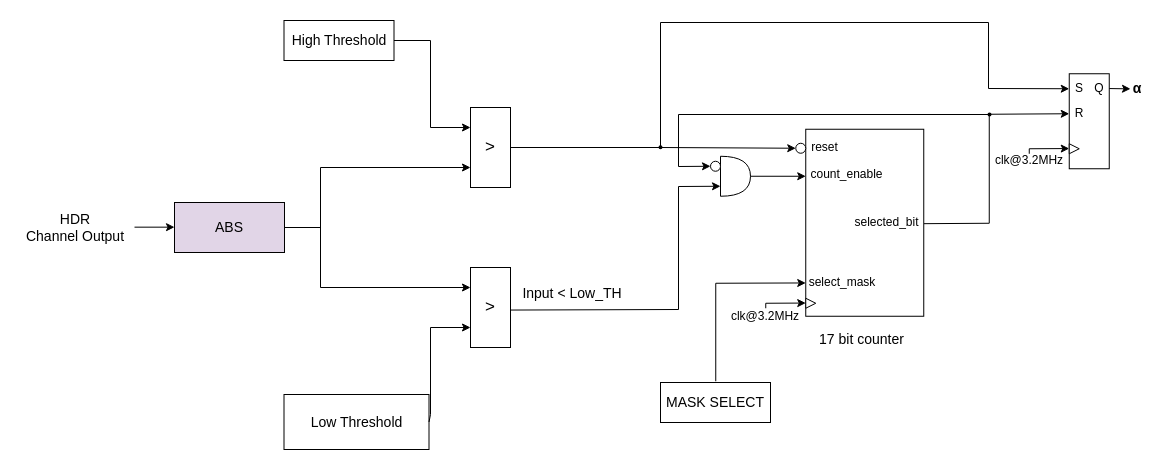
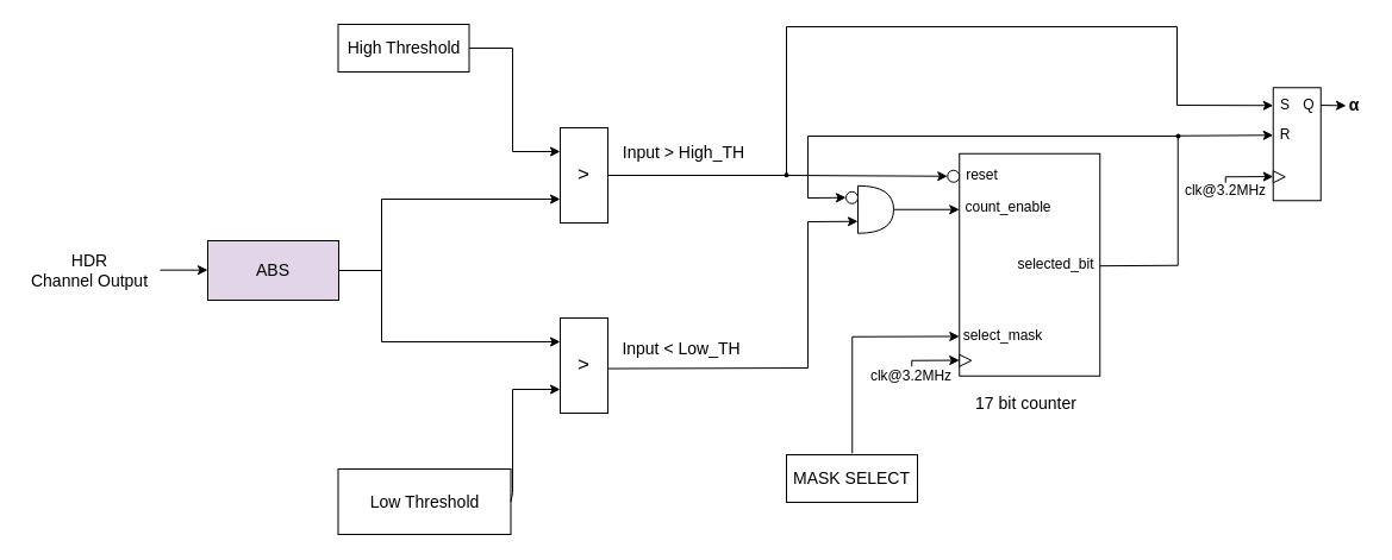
  <mxCell id="0" />
  <mxCell id="1" parent="0" />
  <mxCell id="2" value="&lt;font style=&quot;font-size: 14px;&quot;&gt;Low Threshold&lt;/font&gt;" style="rounded=0;whiteSpace=wrap;html=1;" vertex="1" parent="1"><mxGeometry x="283.5" y="394" width="145" height="55" as="geometry" /></mxCell>
  <mxCell id="3" value="&lt;font style=&quot;font-size: 14px;&quot;&gt;High Threshold&lt;/font&gt;" style="rounded=0;whiteSpace=wrap;html=1;" vertex="1" parent="1"><mxGeometry x="283.5" y="20" width="110" height="40" as="geometry" /></mxCell>
  <mxCell id="4" value="&lt;font style=&quot;font-size: 14px;&quot;&gt;ABS&lt;/font&gt;" style="rounded=0;whiteSpace=wrap;html=1;fillColor=#e1d5e7;" vertex="1" parent="1"><mxGeometry x="174" y="202" width="110" height="50" as="geometry" /></mxCell>
  <mxCell id="5" value="&lt;font style=&quot;font-size: 17px;&quot;&gt;&amp;gt;&lt;/font&gt;" style="rounded=0;whiteSpace=wrap;html=1;" vertex="1" parent="1"><mxGeometry x="470" y="107" width="40" height="80" as="geometry" /></mxCell>
  <mxCell id="6" value="&lt;font style=&quot;font-size: 17px;&quot;&gt;&amp;gt;&lt;/font&gt;" style="rounded=0;whiteSpace=wrap;html=1;" vertex="1" parent="1"><mxGeometry x="470" y="267" width="40" height="80" as="geometry" /></mxCell>
  <mxCell id="7" value="" style="endArrow=classic;html=1;rounded=0;exitX=1;exitY=0.5;exitDx=0;exitDy=0;entryX=0;entryY=0.75;entryDx=0;entryDy=0;" edge="1" parent="1" source="4" target="5"><mxGeometry width="50" height="50" relative="1" as="geometry"><mxPoint x="360" y="272" as="sourcePoint" /><mxPoint x="410" y="222" as="targetPoint" /><Array as="points"><mxPoint x="320" y="227" /><mxPoint x="320" y="167" /></Array></mxGeometry></mxCell>
  <mxCell id="8" value="" style="endArrow=classic;html=1;rounded=0;entryX=0;entryY=0.25;entryDx=0;entryDy=0;" edge="1" parent="1" target="6"><mxGeometry width="50" height="50" relative="1" as="geometry"><mxPoint x="320" y="222" as="sourcePoint" /><mxPoint x="410" y="222" as="targetPoint" /><Array as="points"><mxPoint x="320" y="287" /></Array></mxGeometry></mxCell>
  <mxCell id="9" value="" style="endArrow=classic;html=1;rounded=0;exitX=1;exitY=0.5;exitDx=0;exitDy=0;entryX=0;entryY=0.25;entryDx=0;entryDy=0;" edge="1" parent="1" source="3" target="5"><mxGeometry width="50" height="50" relative="1" as="geometry"><mxPoint x="360" y="272" as="sourcePoint" /><mxPoint x="410" y="222" as="targetPoint" /><Array as="points"><mxPoint x="430" y="40" /><mxPoint x="430" y="127" /></Array></mxGeometry></mxCell>
  <mxCell id="10" value="" style="endArrow=classic;html=1;rounded=0;exitX=1;exitY=0.5;exitDx=0;exitDy=0;entryX=0;entryY=0.75;entryDx=0;entryDy=0;" edge="1" parent="1" source="2" target="6"><mxGeometry width="50" height="50" relative="1" as="geometry"><mxPoint x="360" y="272" as="sourcePoint" /><mxPoint x="410" y="222" as="targetPoint" /><Array as="points"><mxPoint x="430" y="414" /><mxPoint x="430" y="327" /></Array></mxGeometry></mxCell>
  <mxCell id="11" value="" style="endArrow=classic;html=1;rounded=0;" edge="1" parent="1"><mxGeometry width="50" height="50" relative="1" as="geometry"><mxPoint x="134" y="226.66" as="sourcePoint" /><mxPoint x="174" y="226.66" as="targetPoint" /></mxGeometry></mxCell>
  <mxCell id="12" value="&lt;font style=&quot;font-size: 14px;&quot;&gt;HDR&lt;/font&gt;&lt;div&gt;&lt;font style=&quot;font-size: 14px;&quot;&gt;Channel&amp;nbsp;&lt;/font&gt;&lt;span style=&quot;font-size: 14px; background-color: initial;&quot;&gt;Output&lt;/span&gt;&lt;/div&gt;" style="text;html=1;align=center;verticalAlign=middle;whiteSpace=wrap;rounded=0;" vertex="1" parent="1"><mxGeometry x="20" y="197" width="110" height="60" as="geometry" /></mxCell>
  <mxCell id="13" value="" style="endArrow=classic;html=1;rounded=0;exitX=1;exitY=0.5;exitDx=0;exitDy=0;entryX=0;entryY=0.5;entryDx=0;entryDy=0;" edge="1" parent="1" source="5" target="31"><mxGeometry width="50" height="50" relative="1" as="geometry"><mxPoint x="388" y="147" as="sourcePoint" /><mxPoint x="1068.75" y="20.25" as="targetPoint" /><Array as="points"><mxPoint x="660" y="147" /><mxPoint x="660" y="22" /><mxPoint x="988" y="22" /><mxPoint x="988" y="88" /></Array></mxGeometry></mxCell>
+ <mxCell id="14" value="&lt;font style=&quot;font-size: 14px;&quot;&gt;&amp;nbsp;Input &amp;gt;&amp;nbsp;&lt;/font&gt;&lt;span style=&quot;font-size: 14px;&quot;&gt;High_TH&lt;/span&gt;" style="text;html=1;align=center;verticalAlign=middle;whiteSpace=wrap;rounded=0;" vertex="1" parent="1"><mxGeometry x="517" y="113.25" width="110" height="30" as="geometry" /></mxCell>
  <mxCell id="15" value="" style="endArrow=classic;html=1;rounded=0;exitX=1.002;exitY=0.532;exitDx=0;exitDy=0;entryX=0;entryY=0.75;entryDx=0;entryDy=0;entryPerimeter=0;exitPerimeter=0;" edge="1" parent="1" source="6" target="37"><mxGeometry width="50" height="50" relative="1" as="geometry"><mxPoint x="388" y="309" as="sourcePoint" /><mxPoint x="588" y="309" as="targetPoint" /><Array as="points"><mxPoint x="678" y="309" /><mxPoint x="678" y="186" /></Array></mxGeometry></mxCell>
  <mxCell id="16" value="&lt;font style=&quot;font-size: 14px;&quot;&gt;Input &amp;lt; Low_TH&lt;/font&gt;" style="text;html=1;align=center;verticalAlign=middle;whiteSpace=wrap;rounded=0;" vertex="1" parent="1"><mxGeometry x="517" y="277.75" width="110" height="30" as="geometry" /></mxCell>
  <mxCell id="17" value="" style="rounded=0;whiteSpace=wrap;html=1;" vertex="1" parent="1"><mxGeometry x="805.25" y="128.75" width="118" height="187" as="geometry" /></mxCell>
  <mxCell id="18" value="" style="triangle;whiteSpace=wrap;html=1;" vertex="1" parent="1"><mxGeometry x="805.25" y="297.75" width="10" height="10" as="geometry" /></mxCell>
  <mxCell id="19" value="" style="endArrow=classic;html=1;rounded=0;exitX=0.5;exitY=0;exitDx=0;exitDy=0;" edge="1" parent="1" source="20"><mxGeometry width="50" height="50" relative="1" as="geometry"><mxPoint x="763.25" y="301.75" as="sourcePoint" /><mxPoint x="805.25" y="302.55" as="targetPoint" /><Array as="points"><mxPoint x="765.25" y="302.75" /></Array></mxGeometry></mxCell>
  <mxCell id="20" value="clk@3.2MHz" style="text;html=1;align=center;verticalAlign=middle;whiteSpace=wrap;rounded=0;" vertex="1" parent="1"><mxGeometry x="715.25" y="307.75" width="100" height="16.5" as="geometry" /></mxCell>
  <mxCell id="21" value="" style="endArrow=classic;html=1;rounded=0;" edge="1" parent="1"><mxGeometry width="50" height="50" relative="1" as="geometry"><mxPoint x="715.25" y="380.75" as="sourcePoint" /><mxPoint x="805.25" y="282.46" as="targetPoint" /><Array as="points"><mxPoint x="715.25" y="282.75" /></Array></mxGeometry></mxCell>
  <mxCell id="22" value="select_mask" style="text;html=1;align=center;verticalAlign=middle;whiteSpace=wrap;rounded=0;" vertex="1" parent="1"><mxGeometry x="805.25" y="266.75" width="73.5" height="30" as="geometry" /></mxCell>
  <mxCell id="23" value="" style="endArrow=classic;html=1;rounded=0;entryX=0;entryY=0.5;entryDx=0;entryDy=0;" edge="1" parent="1" target="38"><mxGeometry width="50" height="50" relative="1" as="geometry"><mxPoint x="988" y="114" as="sourcePoint" /><mxPoint x="708" y="167" as="targetPoint" /><Array as="points"><mxPoint x="678" y="114" /><mxPoint x="678" y="166" /></Array></mxGeometry></mxCell>
  <mxCell id="24" value="reset" style="text;html=1;align=center;verticalAlign=middle;whiteSpace=wrap;rounded=0;" vertex="1" parent="1"><mxGeometry x="808" y="132" width="33" height="30" as="geometry" /></mxCell>
  <mxCell id="25" value="count_enable" style="text;html=1;align=center;verticalAlign=middle;whiteSpace=wrap;rounded=0;" vertex="1" parent="1"><mxGeometry x="805.25" y="158.75" width="82.75" height="30" as="geometry" /></mxCell>
  <mxCell id="26" value="" style="endArrow=classic;html=1;rounded=0;" edge="1" parent="1"><mxGeometry width="50" height="50" relative="1" as="geometry"><mxPoint x="745.25" y="175.75" as="sourcePoint" /><mxPoint x="805.25" y="175.75" as="targetPoint" /></mxGeometry></mxCell>
  <mxCell id="27" value="selected_bit" style="text;html=1;align=center;verticalAlign=middle;whiteSpace=wrap;rounded=0;" vertex="1" parent="1"><mxGeometry x="848.75" y="207.25" width="74.5" height="30" as="geometry" /></mxCell>
  <mxCell id="28" value="&lt;font style=&quot;font-size: 14px;&quot;&gt;17 bit counter&lt;/font&gt;" style="text;html=1;align=center;verticalAlign=middle;whiteSpace=wrap;rounded=0;" vertex="1" parent="1"><mxGeometry x="816.75" y="324.25" width="88.5" height="30" as="geometry" /></mxCell>
  <mxCell id="29" value="" style="rounded=0;whiteSpace=wrap;html=1;" vertex="1" parent="1"><mxGeometry x="1068.75" y="73.25" width="40" height="95" as="geometry" /></mxCell>
  <mxCell id="30" value="Q" style="text;html=1;align=center;verticalAlign=middle;whiteSpace=wrap;rounded=0;" vertex="1" parent="1"><mxGeometry x="1088.75" y="73.25" width="20" height="30" as="geometry" /></mxCell>
  <mxCell id="31" value="S" style="text;html=1;align=center;verticalAlign=middle;whiteSpace=wrap;rounded=0;" vertex="1" parent="1"><mxGeometry x="1068.75" y="73.25" width="20" height="30" as="geometry" /></mxCell>
  <mxCell id="32" value="" style="triangle;whiteSpace=wrap;html=1;" vertex="1" parent="1"><mxGeometry x="1068.75" y="143.25" width="10" height="10" as="geometry" /></mxCell>
  <mxCell id="33" value="clk@3.2MHz" style="text;html=1;align=center;verticalAlign=middle;whiteSpace=wrap;rounded=0;" vertex="1" parent="1"><mxGeometry x="978.75" y="151.75" width="100" height="16.5" as="geometry" /></mxCell>
  <mxCell id="34" value="" style="endArrow=classic;html=1;rounded=0;exitX=0.5;exitY=0;exitDx=0;exitDy=0;" edge="1" parent="1"><mxGeometry width="50" height="50" relative="1" as="geometry"><mxPoint x="1028.75" y="153.25" as="sourcePoint" /><mxPoint x="1068.75" y="148.05" as="targetPoint" /><Array as="points"><mxPoint x="1028.75" y="148.25" /></Array></mxGeometry></mxCell>
  <mxCell id="35" value="R" style="text;html=1;align=center;verticalAlign=middle;whiteSpace=wrap;rounded=0;" vertex="1" parent="1"><mxGeometry x="1068.75" y="98.25" width="20" height="30" as="geometry" /></mxCell>
  <mxCell id="36" value="" style="endArrow=classic;html=1;rounded=0;entryX=0;entryY=0.5;entryDx=0;entryDy=0;exitX=1.003;exitY=0.531;exitDx=0;exitDy=0;exitPerimeter=0;" edge="1" parent="1" source="27" target="35"><mxGeometry width="50" height="50" relative="1" as="geometry"><mxPoint x="1108.75" y="240.75" as="sourcePoint" /><mxPoint x="1028.75" y="230.75" as="targetPoint" /><Array as="points"><mxPoint x="988.75" y="222.75" /><mxPoint x="988.75" y="113.75" /></Array></mxGeometry></mxCell>
  <mxCell id="37" value="" style="shape=or;whiteSpace=wrap;html=1;" vertex="1" parent="1"><mxGeometry x="720" y="155.75" width="30" height="40" as="geometry" /></mxCell>
  <mxCell id="38" value="" style="ellipse;whiteSpace=wrap;html=1;aspect=fixed;" vertex="1" parent="1"><mxGeometry x="710" y="160.75" width="10" height="10" as="geometry" /></mxCell>
  <mxCell id="39" value="" style="endArrow=classic;html=1;rounded=0;entryX=0;entryY=0.5;entryDx=0;entryDy=0;" edge="1" parent="1" target="40"><mxGeometry width="50" height="50" relative="1" as="geometry"><mxPoint x="660" y="147" as="sourcePoint" /><mxPoint x="778" y="147" as="targetPoint" /></mxGeometry></mxCell>
  <mxCell id="40" value="" style="ellipse;whiteSpace=wrap;html=1;aspect=fixed;" vertex="1" parent="1"><mxGeometry x="795.25" y="142.75" width="10" height="10" as="geometry" /></mxCell>
  <mxCell id="41" value="" style="endArrow=classic;html=1;rounded=0;" edge="1" parent="1"><mxGeometry width="50" height="50" relative="1" as="geometry"><mxPoint x="1108.75" y="88.05" as="sourcePoint" /><mxPoint x="1130" y="88.36" as="targetPoint" /></mxGeometry></mxCell>
  <mxCell id="42" value="&lt;h1 id=&quot;gen-h1-1-00000001&quot; class=&quot;navigable-headline&quot;&gt;&lt;span class=&quot;code char&quot;&gt;&lt;font style=&quot;font-size: 14px;&quot;&gt;α&lt;/font&gt;&lt;/span&gt;&lt;/h1&gt;" style="text;html=1;align=center;verticalAlign=middle;whiteSpace=wrap;rounded=0;" vertex="1" parent="1"><mxGeometry x="1127" y="72" width="20" height="26.25" as="geometry" /></mxCell>
  <mxCell id="43" value="&lt;font style=&quot;font-size: 14px;&quot;&gt;MASK SELECT&lt;/font&gt;" style="rounded=0;whiteSpace=wrap;html=1;" vertex="1" parent="1"><mxGeometry x="660" y="382" width="110" height="40" as="geometry" /></mxCell>
  <mxCell id="44" value="" style="ellipse;whiteSpace=wrap;html=1;aspect=fixed;strokeColor=none;fillColor=#000000;" vertex="1" parent="1"><mxGeometry x="987" y="112" width="4" height="4" as="geometry" /></mxCell>
  <mxCell id="45" value="" style="ellipse;whiteSpace=wrap;html=1;aspect=fixed;strokeColor=none;fillColor=#000000;" vertex="1" parent="1"><mxGeometry x="658" y="144.75" width="4" height="4" as="geometry" /></mxCell>
